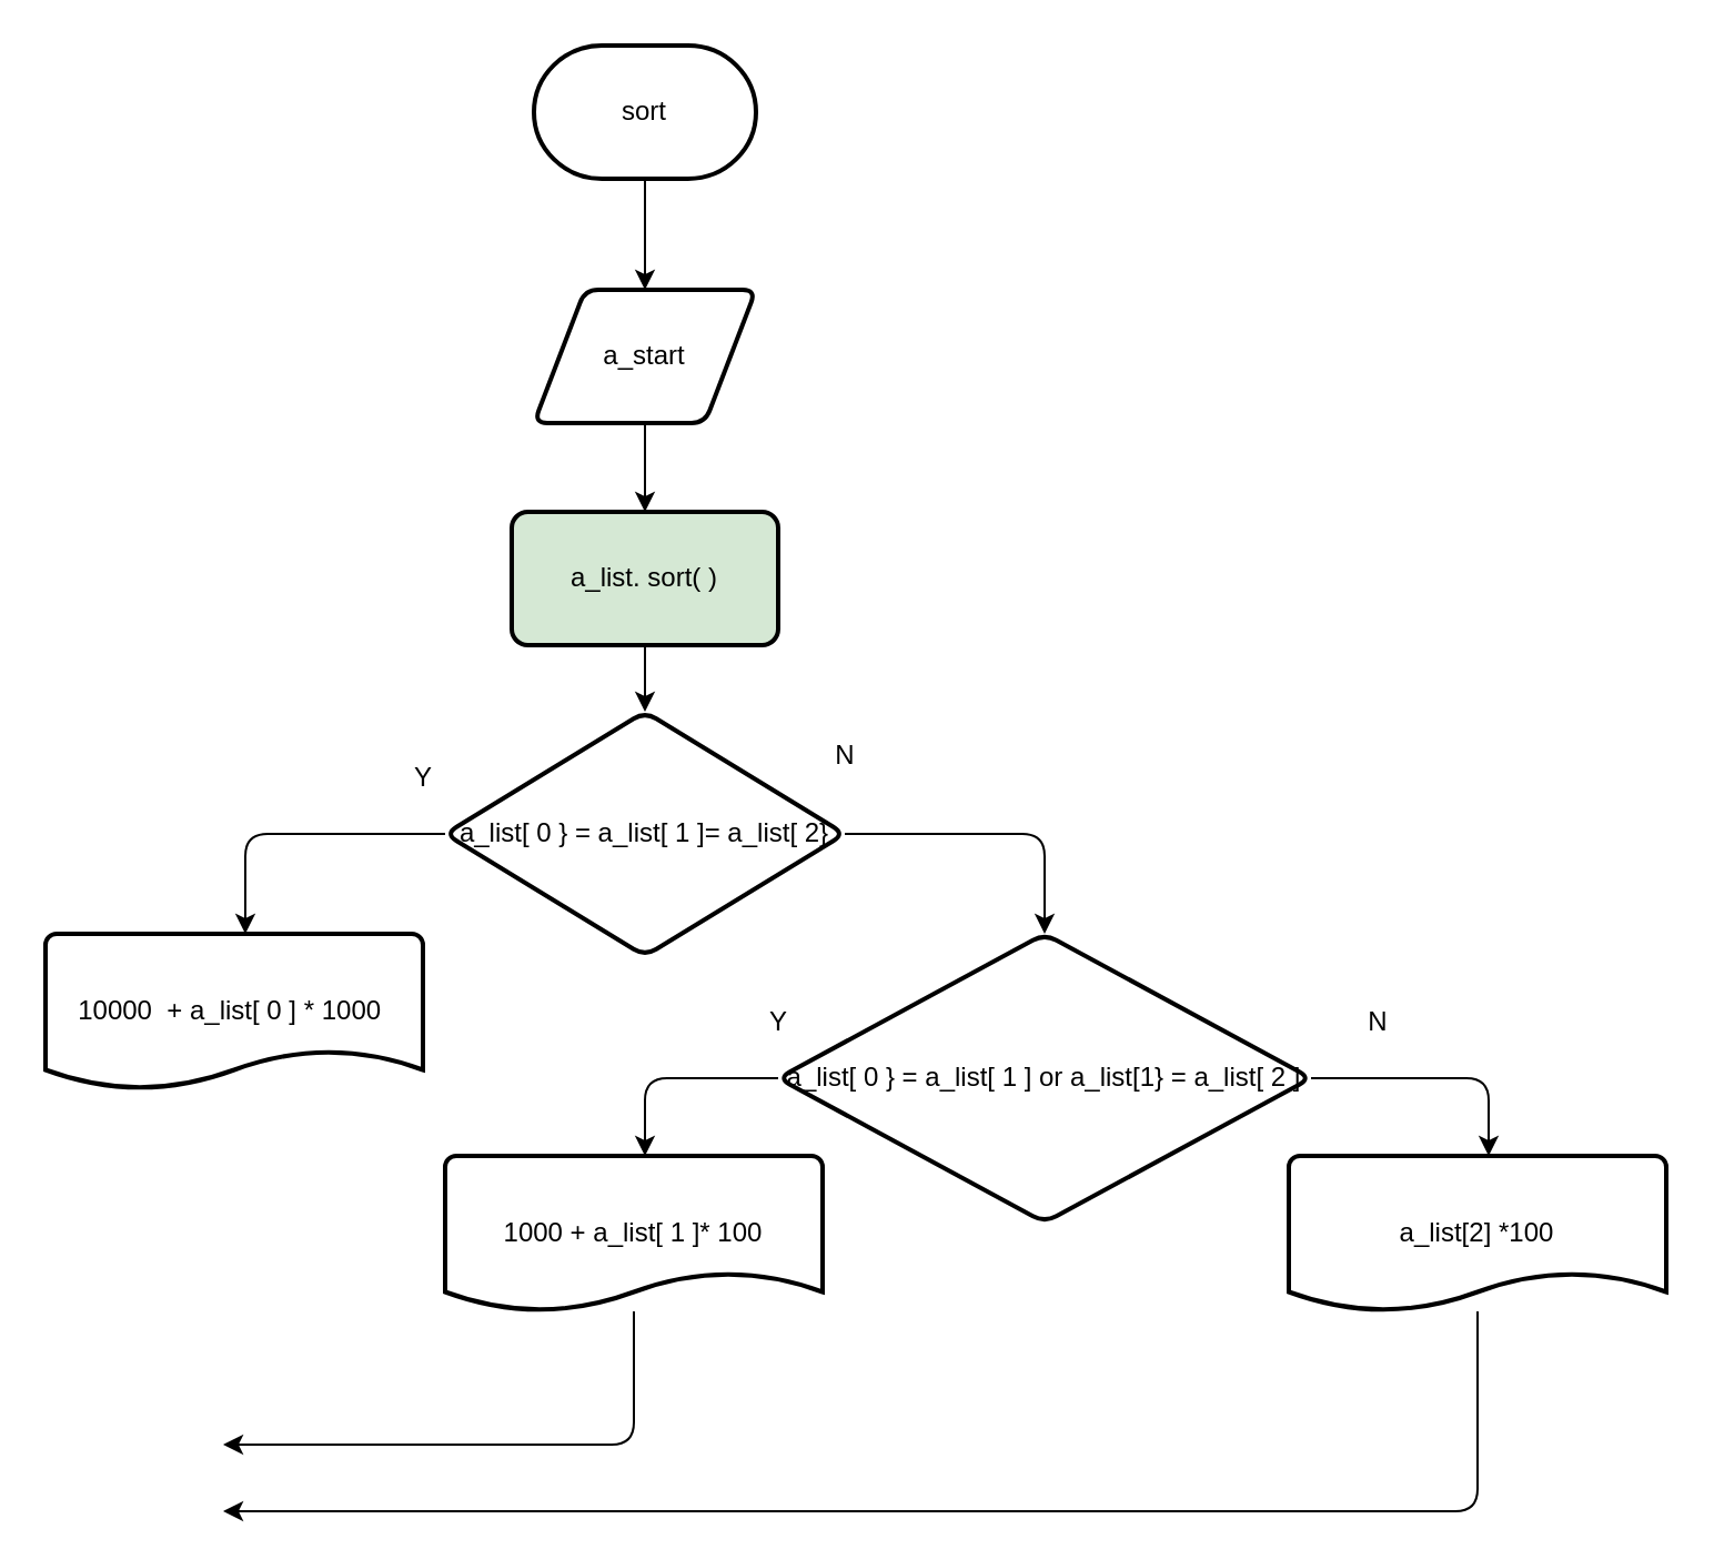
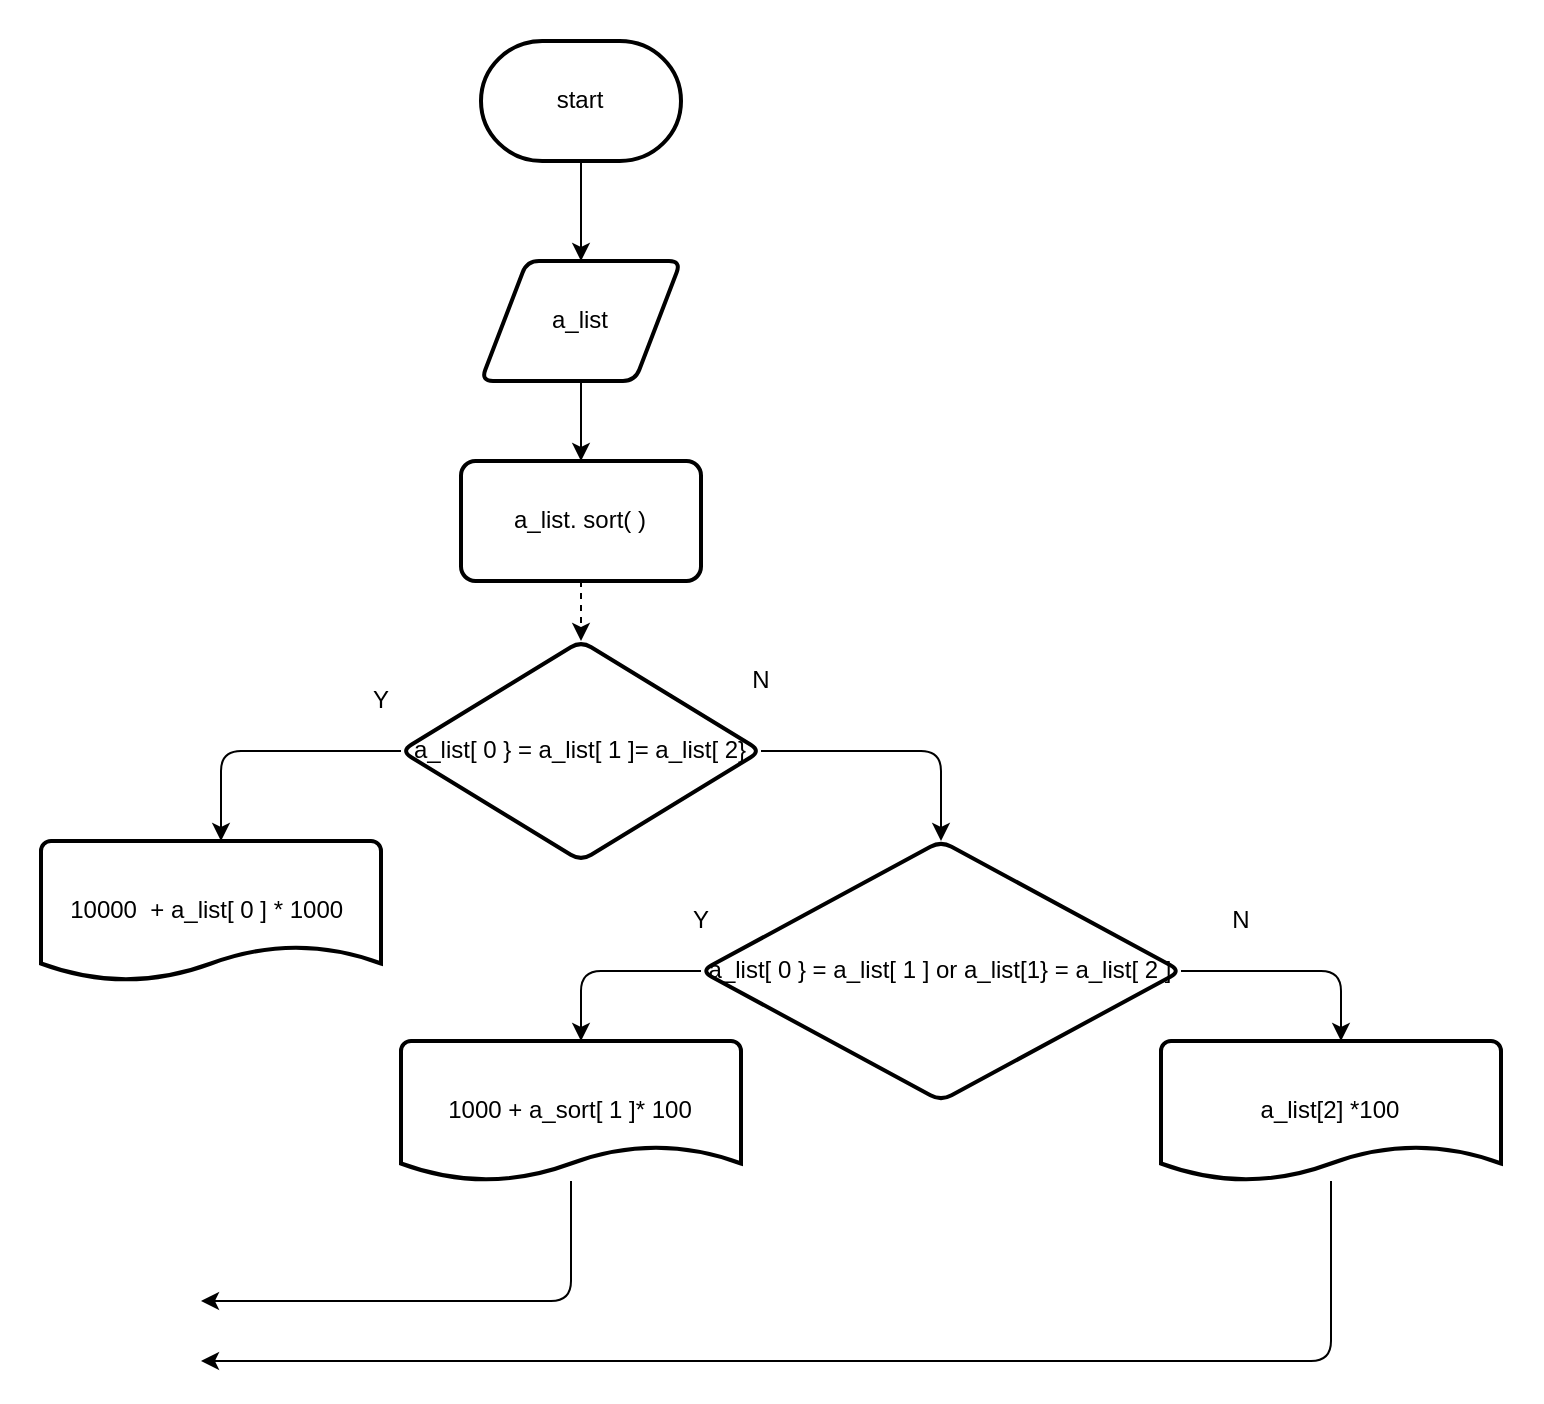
  <mxCell id="0" />
  <mxCell id="1" parent="0" />
  <mxCell id="2" value="" style="edgeStyle=none;html=1;" edge="1" parent="1" source="3"><mxGeometry relative="1" as="geometry"><mxPoint x="290" y="130" as="targetPoint" /></mxGeometry></mxCell>
- <mxCell id="3" value="sort" style="strokeWidth=2;html=1;shape=mxgraph.flowchart.terminator;whiteSpace=wrap;" vertex="1" parent="1"><mxGeometry x="240" y="20" width="100" height="60" as="geometry" /></mxCell>
+ <mxCell id="3" value="start" style="strokeWidth=2;html=1;shape=mxgraph.flowchart.terminator;whiteSpace=wrap;" vertex="1" parent="1"><mxGeometry x="240" y="20" width="100" height="60" as="geometry" /></mxCell>
  <mxCell id="4" value="" style="edgeStyle=none;html=1;" edge="1" parent="1" source="5" target="7"><mxGeometry relative="1" as="geometry" /></mxCell>
- <mxCell id="5" value="a_start" style="shape=parallelogram;html=1;strokeWidth=2;perimeter=parallelogramPerimeter;whiteSpace=wrap;rounded=1;arcSize=12;size=0.23;" vertex="1" parent="1"><mxGeometry x="240" y="130" width="100" height="60" as="geometry" /></mxCell>
- <mxCell id="6" value="" style="edgeStyle=none;html=1;" edge="1" parent="1" source="7" target="10"><mxGeometry relative="1" as="geometry" /></mxCell>
- <mxCell id="7" value="a_list. sort( )" style="rounded=1;whiteSpace=wrap;html=1;strokeWidth=2;arcSize=12;fillColor=#d5e8d4;" vertex="1" parent="1"><mxGeometry x="230" y="230" width="120" height="60" as="geometry" /></mxCell>
+ <mxCell id="5" value="a_list" style="shape=parallelogram;html=1;strokeWidth=2;perimeter=parallelogramPerimeter;whiteSpace=wrap;rounded=1;arcSize=12;size=0.23;" vertex="1" parent="1"><mxGeometry x="240" y="130" width="100" height="60" as="geometry" /></mxCell>
+ <mxCell id="6" value="" style="edgeStyle=none;html=1;dashed=1;" edge="1" parent="1" source="7" target="10"><mxGeometry relative="1" as="geometry" /></mxCell>
+ <mxCell id="7" value="a_list. sort( )" style="rounded=1;whiteSpace=wrap;html=1;strokeWidth=2;arcSize=12;" vertex="1" parent="1"><mxGeometry x="230" y="230" width="120" height="60" as="geometry" /></mxCell>
  <mxCell id="8" style="edgeStyle=none;html=1;" edge="1" parent="1" source="10"><mxGeometry relative="1" as="geometry"><mxPoint x="110" y="420" as="targetPoint" /><Array as="points"><mxPoint x="110" y="375" /></Array></mxGeometry></mxCell>
  <mxCell id="9" style="edgeStyle=none;html=1;" edge="1" parent="1" source="10"><mxGeometry relative="1" as="geometry"><mxPoint x="470" y="420" as="targetPoint" /><Array as="points"><mxPoint x="470" y="375" /></Array></mxGeometry></mxCell>
  <mxCell id="10" value="a_list[ 0 } = a_list[ 1 ]= a_list[ 2}" style="rhombus;whiteSpace=wrap;html=1;rounded=1;strokeWidth=2;arcSize=12;" vertex="1" parent="1"><mxGeometry x="200" y="320" width="180" height="110" as="geometry" /></mxCell>
  <mxCell id="11" value="Y" style="text;html=1;align=center;verticalAlign=middle;resizable=0;points=[];autosize=1;strokeColor=none;fillColor=none;" vertex="1" parent="1"><mxGeometry x="180" y="340" width="20" height="20" as="geometry" /></mxCell>
  <mxCell id="12" value="10000&amp;nbsp; + a_list[ 0 ] * 1000&amp;nbsp;" style="strokeWidth=2;html=1;shape=mxgraph.flowchart.document2;whiteSpace=wrap;size=0.25;" vertex="1" parent="1"><mxGeometry x="20" y="420" width="170" height="70" as="geometry" /></mxCell>
  <mxCell id="13" value="N" style="text;html=1;align=center;verticalAlign=middle;resizable=0;points=[];autosize=1;strokeColor=none;fillColor=none;" vertex="1" parent="1"><mxGeometry x="370" y="330" width="20" height="20" as="geometry" /></mxCell>
  <mxCell id="14" style="edgeStyle=none;html=1;" edge="1" parent="1" source="16"><mxGeometry relative="1" as="geometry"><mxPoint x="290" y="520" as="targetPoint" /><Array as="points"><mxPoint x="290" y="485" /></Array></mxGeometry></mxCell>
  <mxCell id="15" style="edgeStyle=none;html=1;" edge="1" parent="1" source="16"><mxGeometry relative="1" as="geometry"><mxPoint x="670" y="520" as="targetPoint" /><Array as="points"><mxPoint x="670" y="485" /></Array></mxGeometry></mxCell>
  <mxCell id="16" value="a_list[ 0 } = a_list[ 1 ] or a_list[1} = a_list[ 2 ]" style="rhombus;whiteSpace=wrap;html=1;rounded=1;strokeWidth=2;arcSize=12;" vertex="1" parent="1"><mxGeometry x="350" y="420" width="240" height="130" as="geometry" /></mxCell>
  <mxCell id="17" value="Y" style="text;html=1;align=center;verticalAlign=middle;resizable=0;points=[];autosize=1;strokeColor=none;fillColor=none;" vertex="1" parent="1"><mxGeometry x="340" y="450" width="20" height="20" as="geometry" /></mxCell>
  <mxCell id="18" value="N" style="text;html=1;align=center;verticalAlign=middle;resizable=0;points=[];autosize=1;strokeColor=none;fillColor=none;" vertex="1" parent="1"><mxGeometry x="610" y="450" width="20" height="20" as="geometry" /></mxCell>
  <mxCell id="19" style="edgeStyle=none;html=1;" edge="1" parent="1" source="20"><mxGeometry relative="1" as="geometry"><mxPoint x="100" y="650" as="targetPoint" /><Array as="points"><mxPoint x="285" y="650" /></Array></mxGeometry></mxCell>
- <mxCell id="20" value="1000 + a_list[ 1 ]* 100" style="strokeWidth=2;html=1;shape=mxgraph.flowchart.document2;whiteSpace=wrap;size=0.25;" vertex="1" parent="1"><mxGeometry x="200" y="520" width="170" height="70" as="geometry" /></mxCell>
+ <mxCell id="20" value="1000 + a_sort[ 1 ]* 100" style="strokeWidth=2;html=1;shape=mxgraph.flowchart.document2;whiteSpace=wrap;size=0.25;" vertex="1" parent="1"><mxGeometry x="200" y="520" width="170" height="70" as="geometry" /></mxCell>
  <mxCell id="21" style="edgeStyle=none;html=1;" edge="1" parent="1" source="22"><mxGeometry relative="1" as="geometry"><mxPoint x="100" y="680" as="targetPoint" /><Array as="points"><mxPoint x="665" y="680" /><mxPoint x="110" y="680" /><mxPoint x="100" y="680" /></Array></mxGeometry></mxCell>
  <mxCell id="22" value="a_list[2] *100" style="strokeWidth=2;html=1;shape=mxgraph.flowchart.document2;whiteSpace=wrap;size=0.25;" vertex="1" parent="1"><mxGeometry x="580" y="520" width="170" height="70" as="geometry" /></mxCell>
